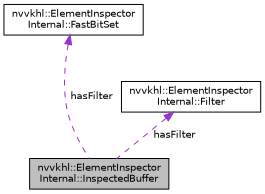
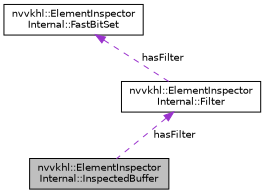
  digraph {
    node [color=black fillcolor=white fontname=Helvetica fontsize=10 shape=record style=filled]
    edge [color=darkorchid3 dir=back fontname=Helvetica fontsize=10 labelfontname=Helvetica labelfontsize=10 style=dashed]
    n1 [fillcolor=grey75 fontcolor=black height=0.2 label="nvvkhl::ElementInspector\lInternal::InspectedBuffer" width=0.4]
    n2 [height=0.2 label="nvvkhl::ElementInspector\lInternal::Filter" width=0.4]
    n3 [height=0.2 label="nvvkhl::ElementInspector\lInternal::FastBitSet" width=0.4]
    n2 -> n1 [label=" hasFilter"]
-   n3 -> n1 [label=" hasFilter"]
+   n3 -> n2 [label=" hasFilter"]
  }
